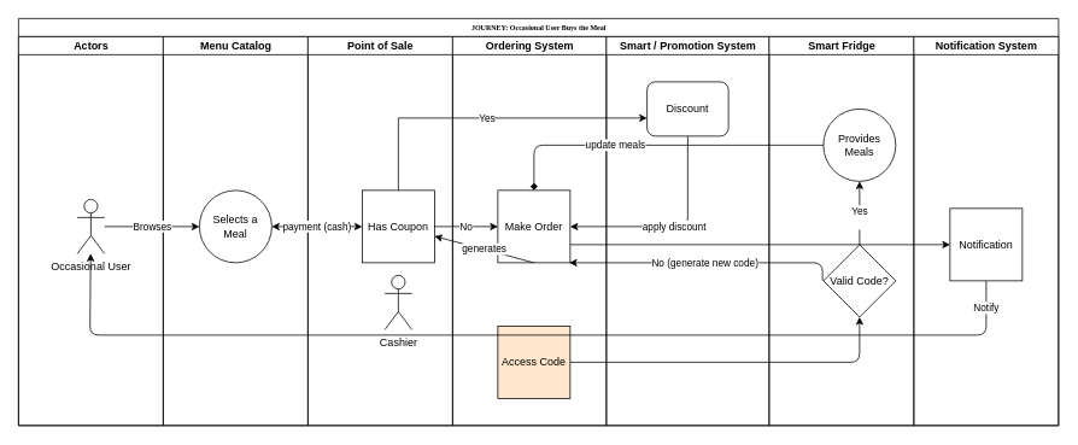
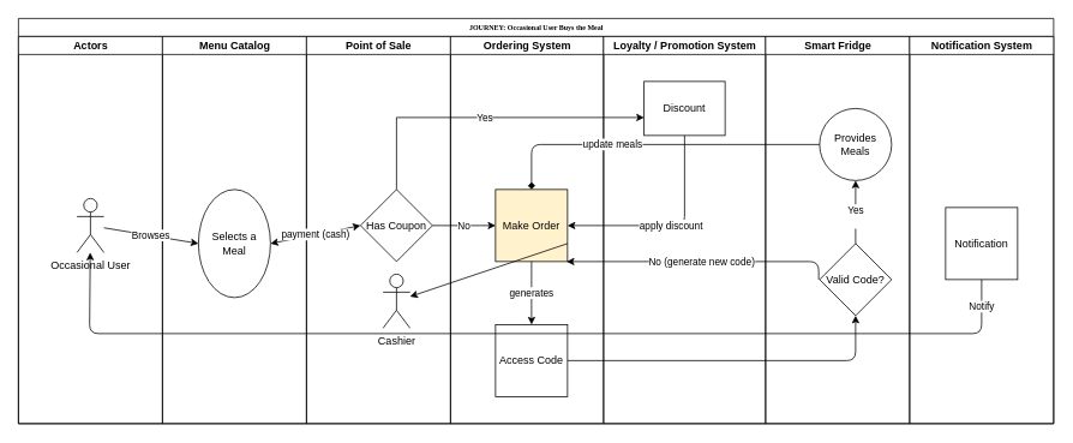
  <mxCell id="0" />
  <mxCell id="1" parent="0" />
  <mxCell id="2" value="JOURNEY: Occasional User Buys the Meal" style="swimlane;html=1;childLayout=stackLayout;startSize=20;rounded=0;shadow=0;labelBackgroundColor=none;strokeWidth=1;fontFamily=Verdana;fontSize=8;align=center;" parent="1" vertex="1"><mxGeometry x="20" y="20" width="1150" height="450" as="geometry"><mxRectangle x="70" y="40" width="70" height="20" as="alternateBounds" /></mxGeometry></mxCell>
  <mxCell id="3" value="&lt;div&gt;Actors&lt;/div&gt;" style="swimlane;html=1;startSize=20;" parent="2" vertex="1"><mxGeometry y="20" width="160" height="430" as="geometry" /></mxCell>
  <mxCell id="4" value="Occasional User" style="shape=umlActor;verticalLabelPosition=bottom;verticalAlign=top;html=1;outlineConnect=0;" parent="3" vertex="1"><mxGeometry x="65" y="180" width="30" height="60" as="geometry" /></mxCell>
  <mxCell id="5" value="&lt;div&gt;Menu Catalog&lt;/div&gt;" style="swimlane;html=1;startSize=20;" parent="2" vertex="1"><mxGeometry x="160" y="20" width="160" height="430" as="geometry" /></mxCell>
- <mxCell id="6" value="Selects a Meal" style="ellipse;whiteSpace=wrap;html=1;aspect=fixed;" parent="5" vertex="1"><mxGeometry x="40" y="170.0" width="80" height="80" as="geometry" /></mxCell>
+ <mxCell id="6" value="Selects a Meal" style="ellipse;whiteSpace=wrap;html=1;aspect=fixed;" parent="5" vertex="1"><mxGeometry x="40" y="170.0" width="80" height="120" as="geometry" /></mxCell>
  <mxCell id="7" value="Point of Sale" style="swimlane;html=1;startSize=20;" parent="2" vertex="1"><mxGeometry x="320" y="20" width="160" height="430" as="geometry"><mxRectangle x="320" y="20" width="30" height="730" as="alternateBounds" /></mxGeometry></mxCell>
- <mxCell id="8" value="&lt;div&gt;Has Coupon&lt;/div&gt;" style="whiteSpace=wrap;html=1;rounded=0;" parent="7" vertex="1"><mxGeometry x="60" y="170" width="80" height="80" as="geometry" /></mxCell>
+ <mxCell id="8" value="&lt;div&gt;Has Coupon&lt;/div&gt;" style="rhombus;whiteSpace=wrap;html=1;" parent="7" vertex="1"><mxGeometry x="60" y="170" width="80" height="80" as="geometry" /></mxCell>
  <mxCell id="9" value="Cashier" style="shape=umlActor;verticalLabelPosition=bottom;verticalAlign=top;html=1;outlineConnect=0;" parent="7" vertex="1"><mxGeometry x="85" y="264" width="30" height="60" as="geometry" /></mxCell>
  <mxCell id="10" value="&lt;div&gt;Ordering System&lt;/div&gt;" style="swimlane;html=1;startSize=20;" parent="2" vertex="1"><mxGeometry x="480" y="20" width="170" height="430" as="geometry" /></mxCell>
- <mxCell id="11" value="&lt;div&gt;Make Order&lt;/div&gt;" style="whiteSpace=wrap;html=1;aspect=fixed;" parent="10" vertex="1"><mxGeometry x="50" y="170" width="80" height="80" as="geometry" /></mxCell>
- <mxCell id="12" value="Access Code" style="whiteSpace=wrap;html=1;aspect=fixed;fillColor=#ffe6cc;" parent="10" vertex="1"><mxGeometry x="50" y="320" width="80" height="80" as="geometry" /></mxCell>
- <mxCell id="13" value="generates" style="endArrow=classic;html=1;exitX=0.5;exitY=1;exitDx=0;exitDy=0;" parent="10" source="11" target="8" edge="1"><mxGeometry width="50" height="50" relative="1" as="geometry"><mxPoint x="100" y="330" as="sourcePoint" /><mxPoint x="150" y="280" as="targetPoint" /></mxGeometry></mxCell>
+ <mxCell id="11" value="&lt;div&gt;Make Order&lt;/div&gt;" style="whiteSpace=wrap;html=1;aspect=fixed;fillColor=#fff2cc;" parent="10" vertex="1"><mxGeometry x="50" y="170" width="80" height="80" as="geometry" /></mxCell>
+ <mxCell id="12" value="Access Code" style="whiteSpace=wrap;html=1;aspect=fixed;" parent="10" vertex="1"><mxGeometry x="50" y="320" width="80" height="80" as="geometry" /></mxCell>
+ <mxCell id="13" value="generates" style="endArrow=classic;html=1;exitX=0.5;exitY=1;exitDx=0;exitDy=0;entryX=0.5;entryY=0;entryDx=0;entryDy=0;" parent="10" source="11" target="12" edge="1"><mxGeometry width="50" height="50" relative="1" as="geometry"><mxPoint x="100" y="330" as="sourcePoint" /><mxPoint x="150" y="280" as="targetPoint" /></mxGeometry></mxCell>
  <mxCell id="14" value="Browses" style="endArrow=classic;html=1;entryX=0;entryY=0.5;entryDx=0;entryDy=0;" parent="2" source="4" target="6" edge="1"><mxGeometry width="50" height="50" relative="1" as="geometry"><mxPoint x="530" y="310" as="sourcePoint" /><mxPoint x="205" y="230.0" as="targetPoint" /></mxGeometry></mxCell>
  <mxCell id="15" value="payment (cash)" style="endArrow=classic;startArrow=classic;html=1;exitX=1;exitY=0.5;exitDx=0;exitDy=0;entryX=0;entryY=0.5;entryDx=0;entryDy=0;" parent="2" source="6" target="8" edge="1"><mxGeometry width="50" height="50" relative="1" as="geometry"><mxPoint x="530" y="330" as="sourcePoint" /><mxPoint x="580" y="280" as="targetPoint" /></mxGeometry></mxCell>
- <mxCell id="16" value="Smart / Promotion System" style="swimlane;html=1;startSize=20;" parent="2" vertex="1"><mxGeometry x="650" y="20" width="180" height="430" as="geometry" /></mxCell>
- <mxCell id="17" value="&lt;div&gt;Discount&lt;/div&gt;" style="whiteSpace=wrap;html=1;rounded=1;" parent="16" vertex="1"><mxGeometry x="45" y="50" width="90" height="60" as="geometry" /></mxCell>
+ <mxCell id="16" value="Loyalty / Promotion System" style="swimlane;html=1;startSize=20;" parent="2" vertex="1"><mxGeometry x="650" y="20" width="180" height="430" as="geometry" /></mxCell>
+ <mxCell id="17" value="&lt;div&gt;Discount&lt;/div&gt;" style="whiteSpace=wrap;html=1;" parent="16" vertex="1"><mxGeometry x="45" y="50" width="90" height="60" as="geometry" /></mxCell>
  <mxCell id="18" value="Smart Fridge" style="swimlane;html=1;startSize=20;" parent="2" vertex="1"><mxGeometry x="830" y="20" width="160" height="430" as="geometry" /></mxCell>
  <mxCell id="19" value="Valid Code?" style="rhombus;whiteSpace=wrap;html=1;" parent="18" vertex="1"><mxGeometry x="60" y="230" width="80" height="80" as="geometry" /></mxCell>
  <mxCell id="20" value="&lt;div&gt;Provides Meals&lt;br&gt;&lt;/div&gt;" style="ellipse;whiteSpace=wrap;html=1;aspect=fixed;" parent="18" vertex="1"><mxGeometry x="60" y="80" width="80" height="80" as="geometry" /></mxCell>
  <mxCell id="21" value="&lt;div&gt;Yes&lt;/div&gt;&lt;div&gt;&lt;br&gt;&lt;/div&gt;" style="endArrow=classic;html=1;exitX=0.5;exitY=0;exitDx=0;exitDy=0;entryX=0.5;entryY=1;entryDx=0;entryDy=0;" parent="18" source="19" target="20" edge="1"><mxGeometry x="-0.143" width="50" height="50" relative="1" as="geometry"><mxPoint x="-130" y="350" as="sourcePoint" /><mxPoint x="-100" y="270" as="targetPoint" /><Array as="points" /><mxPoint as="offset" /></mxGeometry></mxCell>
  <mxCell id="22" value="&lt;div&gt;No&lt;/div&gt;" style="endArrow=classic;html=1;exitX=1;exitY=0.5;exitDx=0;exitDy=0;" parent="2" source="8" edge="1"><mxGeometry width="50" height="50" relative="1" as="geometry"><mxPoint x="600" y="360" as="sourcePoint" /><mxPoint x="530" y="230" as="targetPoint" /></mxGeometry></mxCell>
  <mxCell id="23" value="" style="endArrow=classic;html=1;exitX=1;exitY=0.5;exitDx=0;exitDy=0;" parent="2" source="12" edge="1"><mxGeometry width="50" height="50" relative="1" as="geometry"><mxPoint x="800" y="250" as="sourcePoint" /><mxPoint x="930" y="330" as="targetPoint" /><Array as="points"><mxPoint x="930" y="380" /></Array></mxGeometry></mxCell>
  <mxCell id="24" value="Yes" style="edgeStyle=orthogonalEdgeStyle;rounded=0;orthogonalLoop=1;jettySize=auto;html=1;exitX=0.5;exitY=0;exitDx=0;exitDy=0;" parent="2" source="8" target="17" edge="1"><mxGeometry relative="1" as="geometry"><Array as="points"><mxPoint x="420" y="110" /></Array></mxGeometry></mxCell>
  <mxCell id="25" value="&lt;div&gt;apply discount&lt;/div&gt;" style="endArrow=classic;html=1;entryX=1;entryY=0.5;entryDx=0;entryDy=0;exitX=0.5;exitY=1;exitDx=0;exitDy=0;" parent="2" source="17" target="11" edge="1"><mxGeometry width="50" height="50" relative="1" as="geometry"><mxPoint x="730" y="190" as="sourcePoint" /><mxPoint x="780" y="140" as="targetPoint" /><Array as="points"><mxPoint x="740" y="230" /></Array></mxGeometry></mxCell>
  <mxCell id="26" value="No (generate new code)" style="endArrow=classic;html=1;exitX=0;exitY=0.5;exitDx=0;exitDy=0;entryX=1;entryY=1;entryDx=0;entryDy=0;" parent="2" edge="1"><mxGeometry width="50" height="50" relative="1" as="geometry"><mxPoint x="889" y="290" as="sourcePoint" /><mxPoint x="609" y="270" as="targetPoint" /><Array as="points"><mxPoint x="889" y="270" /></Array></mxGeometry></mxCell>
  <mxCell id="27" value="update meals" style="endArrow=diamond;html=1;exitX=0;exitY=0.5;exitDx=0;exitDy=0;" parent="2" source="20" target="11" edge="1"><mxGeometry x="0.243" width="50" height="50" relative="1" as="geometry"><mxPoint x="860" y="440" as="sourcePoint" /><mxPoint x="890" y="280" as="targetPoint" /><Array as="points"><mxPoint x="570" y="140" /></Array><mxPoint as="offset" /></mxGeometry></mxCell>
  <mxCell id="28" value="Notification System" style="swimlane;html=1;startSize=20;" vertex="1" parent="2"><mxGeometry x="990" y="20" width="160" height="430" as="geometry" /></mxCell>
  <mxCell id="29" value="Notification" style="whiteSpace=wrap;html=1;aspect=fixed;" vertex="1" parent="28"><mxGeometry x="40" y="190" width="80" height="80" as="geometry" /></mxCell>
- <mxCell id="30" value="" style="endArrow=classic;html=1;exitX=1;exitY=0.75;exitDx=0;exitDy=0;" edge="1" parent="2" source="11" target="29"><mxGeometry width="50" height="50" relative="1" as="geometry"><mxPoint x="740" y="230" as="sourcePoint" /><mxPoint x="960" y="240" as="targetPoint" /></mxGeometry></mxCell>
+ <mxCell id="30" value="" style="endArrow=classic;html=1;exitX=1;exitY=0.75;exitDx=0;exitDy=0;" edge="1" parent="2" source="11" target="9"><mxGeometry width="50" height="50" relative="1" as="geometry"><mxPoint x="740" y="230" as="sourcePoint" /><mxPoint x="960" y="240" as="targetPoint" /></mxGeometry></mxCell>
  <mxCell id="31" value="&lt;div&gt;Notify&lt;/div&gt;" style="endArrow=classic;html=1;exitX=0.5;exitY=1;exitDx=0;exitDy=0;" edge="1" parent="2" source="29" target="4"><mxGeometry x="-0.947" width="50" height="50" relative="1" as="geometry"><mxPoint x="1040" y="200" as="sourcePoint" /><mxPoint x="80" y="290" as="targetPoint" /><Array as="points"><mxPoint x="1070" y="350" /><mxPoint x="79" y="350" /></Array><mxPoint as="offset" /></mxGeometry></mxCell>
